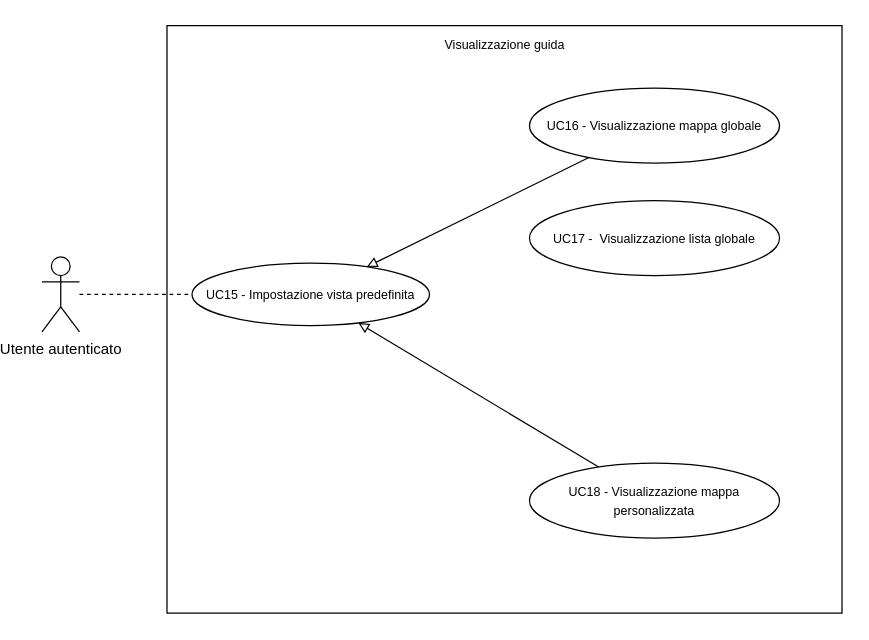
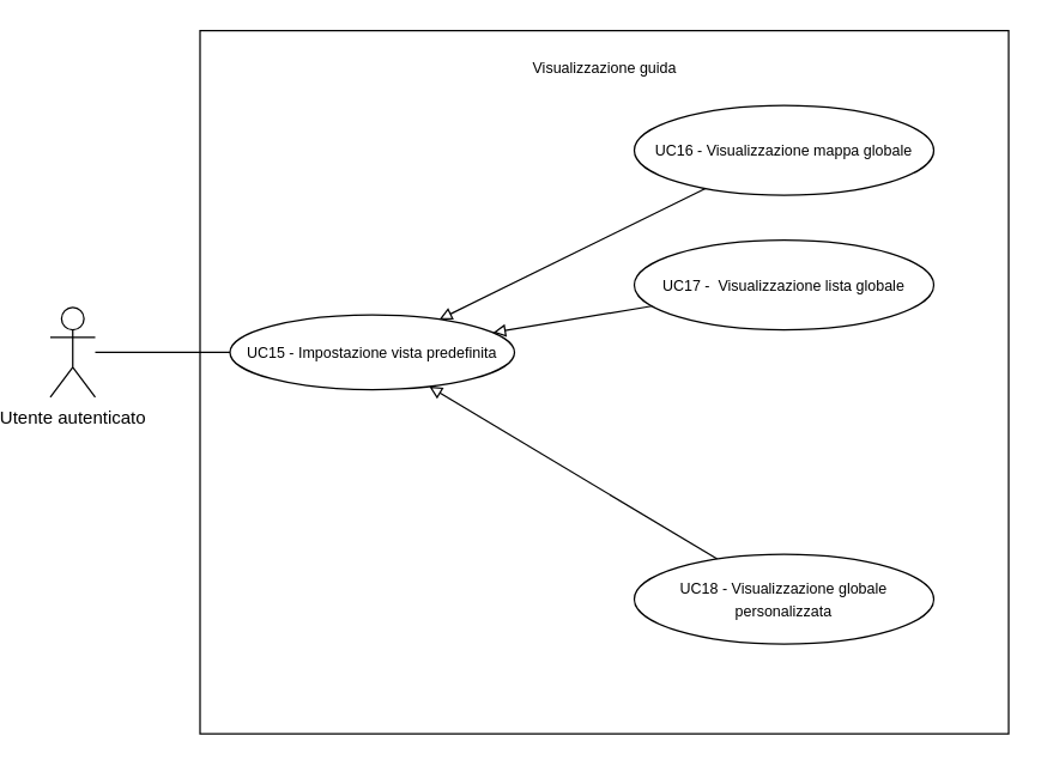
  <mxCell id="0" />
  <mxCell id="1" parent="0" />
  <mxCell id="2" value="" style="rounded=0;whiteSpace=wrap;html=1;fontFamily=Helvetica;" parent="1" vertex="1"><mxGeometry x="120" y="20" width="540" height="470" as="geometry" /></mxCell>
- <mxCell id="3" style="rounded=0;orthogonalLoop=1;jettySize=auto;html=1;fontFamily=Helvetica;fontSize=10;endArrow=none;endFill=0;entryX=0;entryY=0.5;entryDx=0;entryDy=0;dashed=1;" parent="1" source="4" target="5" edge="1"><mxGeometry relative="1" as="geometry"><mxPoint x="190" y="160" as="targetPoint" /></mxGeometry></mxCell>
+ <mxCell id="3" style="rounded=0;orthogonalLoop=1;jettySize=auto;html=1;fontFamily=Helvetica;fontSize=10;endArrow=none;endFill=0;entryX=0;entryY=0.5;entryDx=0;entryDy=0;" parent="1" source="4" target="5" edge="1"><mxGeometry relative="1" as="geometry"><mxPoint x="190" y="160" as="targetPoint" /></mxGeometry></mxCell>
  <mxCell id="4" value="Utente autenticato" style="shape=umlActor;verticalLabelPosition=bottom;verticalAlign=top;html=1;outlineConnect=0;" parent="1" vertex="1"><mxGeometry x="20" y="205" width="30" height="60" as="geometry" /></mxCell>
  <mxCell id="5" value="&lt;font style=&quot;font-size: 10px;&quot;&gt;UC15 -&amp;nbsp;&lt;/font&gt;&lt;span style=&quot;font-size: 10px;&quot;&gt;Impostazione vista predefinita&lt;/span&gt;" style="ellipse;whiteSpace=wrap;html=1;" parent="1" vertex="1"><mxGeometry x="140" y="210" width="190" height="50" as="geometry" /></mxCell>
- <mxCell id="6" value="Visualizzazione guida" style="text;html=1;strokeColor=none;fillColor=none;align=center;verticalAlign=middle;whiteSpace=wrap;rounded=0;fontSize=10;" parent="1" vertex="1"><mxGeometry x="287.5" y="20" width="205" height="30" as="geometry" /></mxCell>
+ <mxCell id="6" value="Visualizzazione guida" style="text;html=1;strokeColor=none;fillColor=none;align=center;verticalAlign=middle;whiteSpace=wrap;rounded=0;fontSize=10;" parent="1" vertex="1"><mxGeometry x="287.5" y="30" width="205" height="30" as="geometry" /></mxCell>
  <mxCell id="7" style="rounded=0;orthogonalLoop=1;jettySize=auto;html=1;endArrow=block;endFill=0;" parent="1" source="8" target="5" edge="1"><mxGeometry relative="1" as="geometry" /></mxCell>
  <mxCell id="8" value="&lt;font style=&quot;font-size: 10px;&quot;&gt;UC16 -&amp;nbsp;Visualizzazione mappa globale&lt;/font&gt;" style="ellipse;whiteSpace=wrap;html=1;" parent="1" vertex="1"><mxGeometry x="410" y="70" width="200" height="60" as="geometry" /></mxCell>
+ <mxCell id="9" style="edgeStyle=none;rounded=0;orthogonalLoop=1;jettySize=auto;html=1;endArrow=block;endFill=0;" parent="1" source="10" target="5" edge="1"><mxGeometry relative="1" as="geometry" /></mxCell>
  <mxCell id="10" value="&lt;span style=&quot;font-size: 10px;&quot;&gt;UC17 -&amp;nbsp;&amp;nbsp;Visualizzazione lista globale&lt;/span&gt;" style="ellipse;whiteSpace=wrap;html=1;" parent="1" vertex="1"><mxGeometry x="410" y="160" width="200" height="60" as="geometry" /></mxCell>
  <mxCell id="11" style="edgeStyle=none;rounded=0;orthogonalLoop=1;jettySize=auto;html=1;endArrow=block;endFill=0;" edge="1" parent="1" source="12" target="5"><mxGeometry relative="1" as="geometry" /></mxCell>
- <mxCell id="12" value="&lt;span style=&quot;font-size: 10px;&quot;&gt;UC18 -&amp;nbsp;Visualizzazione mappa personalizzata&lt;/span&gt;" style="ellipse;whiteSpace=wrap;html=1;" vertex="1" parent="1"><mxGeometry x="410" y="370" width="200" height="60" as="geometry" /></mxCell>
+ <mxCell id="12" value="&lt;span style=&quot;font-size: 10px;&quot;&gt;UC18 -&amp;nbsp;Visualizzazione globale personalizzata&lt;/span&gt;" style="ellipse;whiteSpace=wrap;html=1;" vertex="1" parent="1"><mxGeometry x="410" y="370" width="200" height="60" as="geometry" /></mxCell>
